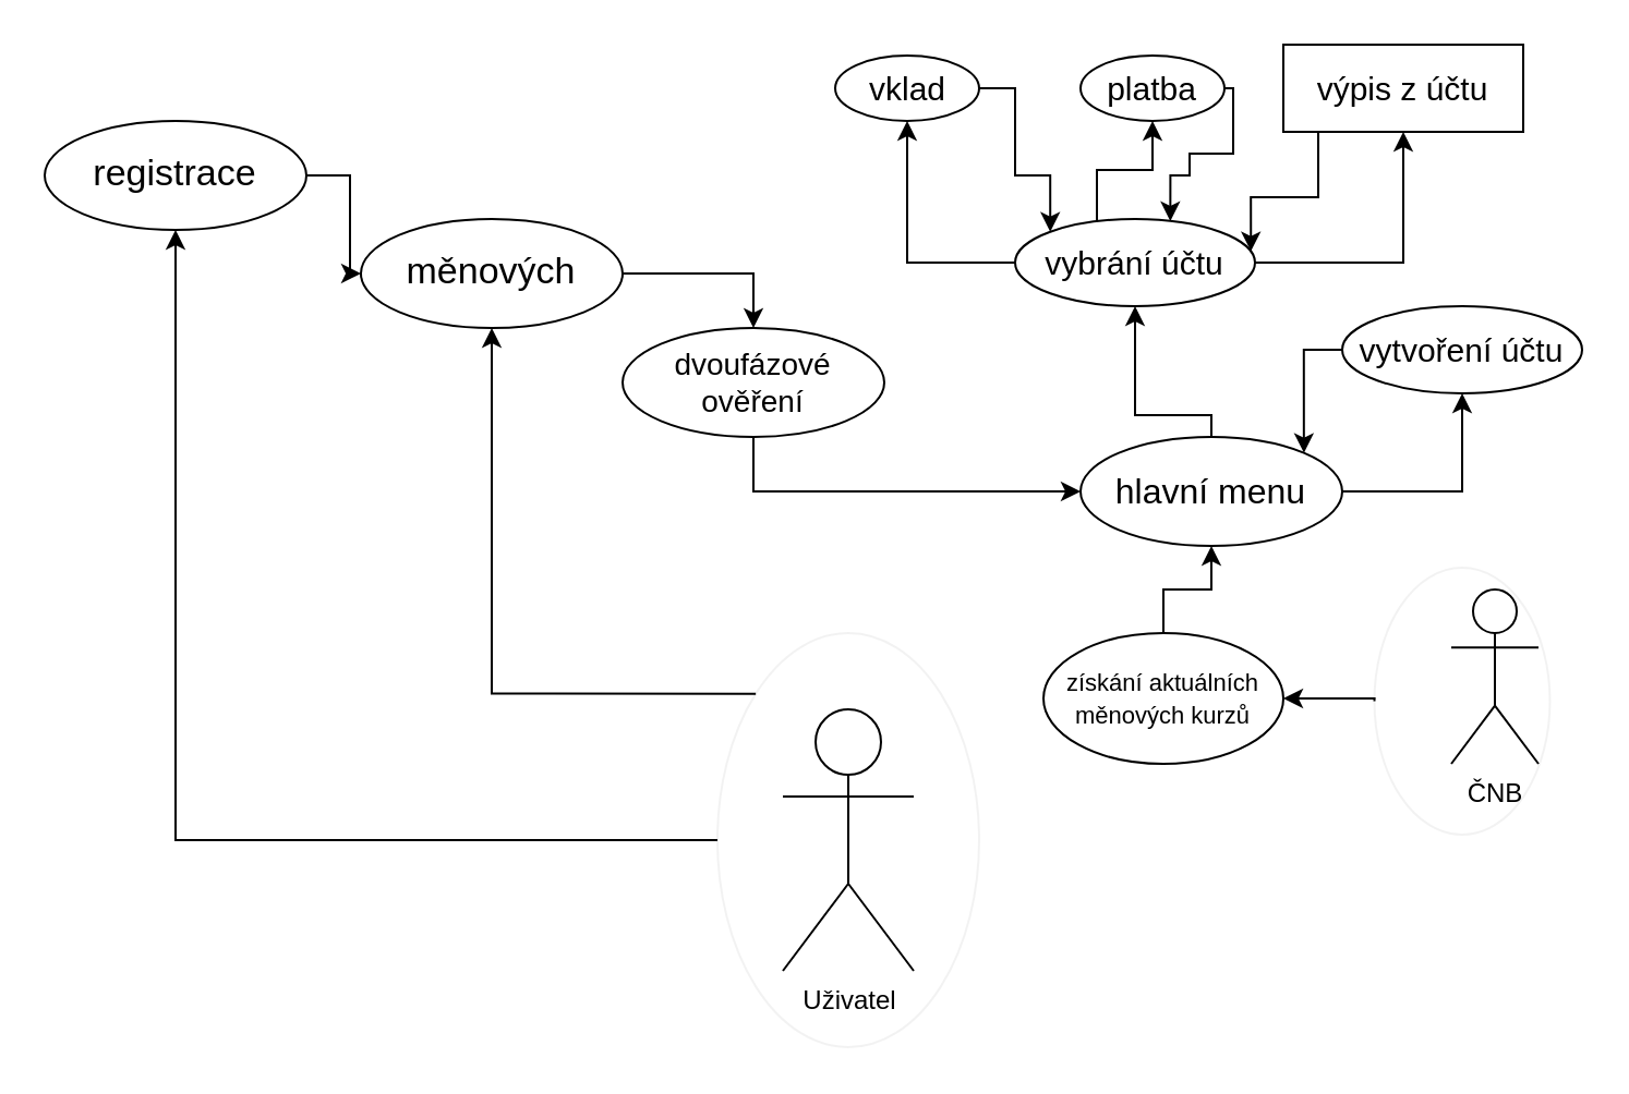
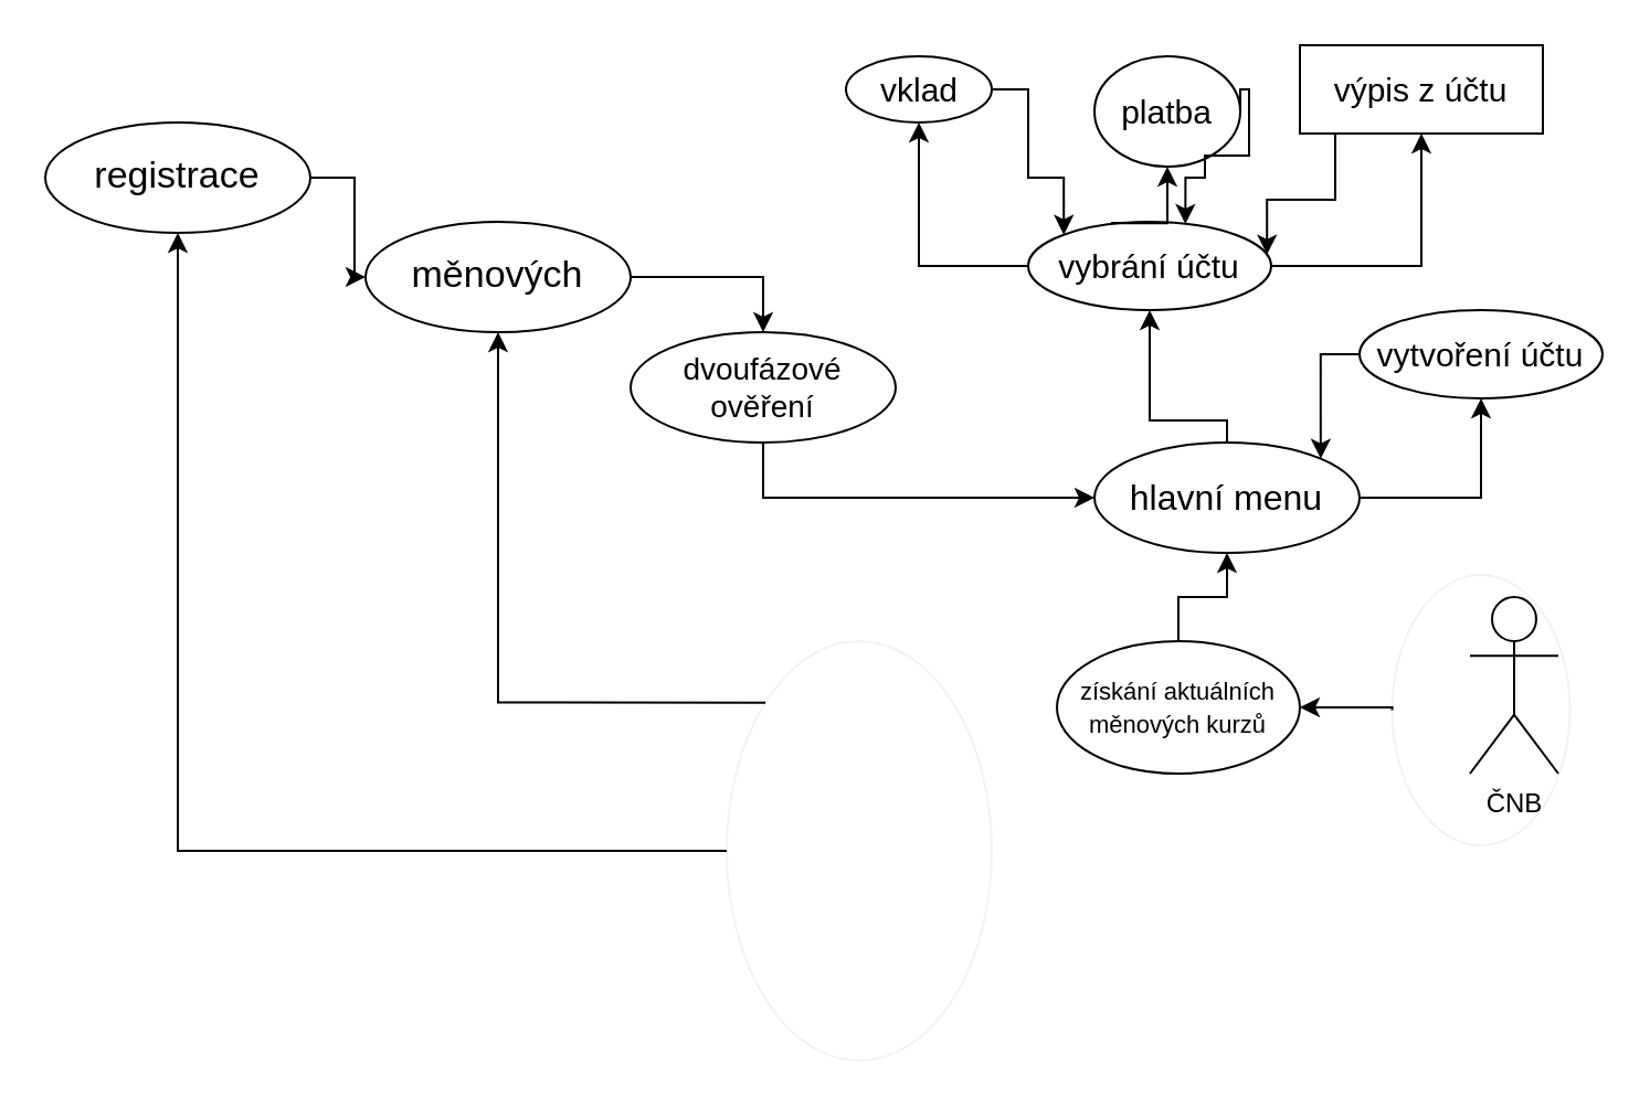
  <mxCell id="0" />
  <mxCell id="1" parent="0" />
  <mxCell id="2" style="edgeStyle=orthogonalEdgeStyle;rounded=0;orthogonalLoop=1;jettySize=auto;html=1;exitX=0;exitY=0;exitDx=0;exitDy=0;entryX=0.5;entryY=1;entryDx=0;entryDy=0;" parent="1" source="3" target="8" edge="1"><mxGeometry relative="1" as="geometry" /></mxCell>
  <mxCell id="3" value="" style="ellipse;whiteSpace=wrap;html=1;fillColor=none;opacity=5;" parent="1" vertex="1"><mxGeometry x="328.5" y="290" width="120" height="190" as="geometry" /></mxCell>
- <mxCell id="4" value="Uživatel" style="shape=umlActor;verticalLabelPosition=bottom;verticalAlign=top;html=1;outlineConnect=0;fillColor=none;" parent="1" vertex="1"><mxGeometry x="358.5" y="325" width="60" height="120" as="geometry" /></mxCell>
  <mxCell id="5" style="edgeStyle=orthogonalEdgeStyle;rounded=0;orthogonalLoop=1;jettySize=auto;html=1;exitX=1;exitY=0.5;exitDx=0;exitDy=0;entryX=0;entryY=0.5;entryDx=0;entryDy=0;" parent="1" source="6" target="8" edge="1"><mxGeometry relative="1" as="geometry" /></mxCell>
  <mxCell id="6" value="&lt;font style=&quot;font-size: 17px;&quot;&gt;registrace&lt;/font&gt;" style="ellipse;whiteSpace=wrap;html=1;fillColor=none;" parent="1" vertex="1"><mxGeometry x="20" y="55" width="120" height="50" as="geometry" /></mxCell>
  <mxCell id="7" style="edgeStyle=orthogonalEdgeStyle;rounded=0;orthogonalLoop=1;jettySize=auto;html=1;exitX=0.5;exitY=1;exitDx=0;exitDy=0;entryX=0;entryY=0.5;entryDx=0;entryDy=0;" parent="1" source="26" target="11" edge="1"><mxGeometry relative="1" as="geometry"><Array as="points"><mxPoint x="345" y="225" /></Array></mxGeometry></mxCell>
  <mxCell id="8" value="&lt;font style=&quot;font-size: 17px;&quot;&gt;měnových&lt;/font&gt;" style="ellipse;whiteSpace=wrap;html=1;fillColor=none;" parent="1" vertex="1"><mxGeometry x="165" y="100" width="120" height="50" as="geometry" /></mxCell>
  <mxCell id="9" style="edgeStyle=orthogonalEdgeStyle;rounded=0;orthogonalLoop=1;jettySize=auto;html=1;exitX=0.5;exitY=0;exitDx=0;exitDy=0;entryX=0.5;entryY=1;entryDx=0;entryDy=0;" parent="1" source="11" target="23" edge="1"><mxGeometry relative="1" as="geometry"><Array as="points"><mxPoint x="555" y="190" /><mxPoint x="520" y="190" /></Array></mxGeometry></mxCell>
  <mxCell id="10" style="edgeStyle=orthogonalEdgeStyle;rounded=0;orthogonalLoop=1;jettySize=auto;html=1;exitX=1;exitY=0.5;exitDx=0;exitDy=0;entryX=0.5;entryY=1;entryDx=0;entryDy=0;" parent="1" source="11" target="17" edge="1"><mxGeometry relative="1" as="geometry" /></mxCell>
  <mxCell id="11" value="&lt;font style=&quot;font-size: 16px;&quot;&gt;hlavní menu&lt;/font&gt;" style="ellipse;whiteSpace=wrap;html=1;fillColor=none;" parent="1" vertex="1"><mxGeometry x="495" y="200" width="120" height="50" as="geometry" /></mxCell>
  <mxCell id="12" style="edgeStyle=orthogonalEdgeStyle;rounded=0;orthogonalLoop=1;jettySize=auto;html=1;exitX=1;exitY=0.5;exitDx=0;exitDy=0;entryX=0;entryY=0;entryDx=0;entryDy=0;" parent="1" source="13" target="23" edge="1"><mxGeometry relative="1" as="geometry"><Array as="points"><mxPoint x="465" y="40" /><mxPoint x="465" y="80" /><mxPoint x="481" y="80" /></Array></mxGeometry></mxCell>
  <mxCell id="13" value="&lt;font style=&quot;font-size: 15px;&quot;&gt;vklad&lt;/font&gt;" style="ellipse;whiteSpace=wrap;html=1;fillColor=none;" parent="1" vertex="1"><mxGeometry x="382.5" y="25" width="66" height="30" as="geometry" /></mxCell>
  <mxCell id="14" style="edgeStyle=orthogonalEdgeStyle;rounded=0;orthogonalLoop=1;jettySize=auto;html=1;exitX=1;exitY=0.5;exitDx=0;exitDy=0;entryX=0.647;entryY=0.025;entryDx=0;entryDy=0;entryPerimeter=0;" parent="1" source="15" target="23" edge="1"><mxGeometry relative="1" as="geometry"><Array as="points"><mxPoint x="565" y="40" /><mxPoint x="565" y="70" /><mxPoint x="545" y="70" /><mxPoint x="545" y="80" /><mxPoint x="536" y="80" /></Array></mxGeometry></mxCell>
- <mxCell id="15" value="&lt;font style=&quot;font-size: 15px;&quot;&gt;platba&lt;/font&gt;" style="ellipse;whiteSpace=wrap;html=1;fillColor=none;" parent="1" vertex="1"><mxGeometry x="495" y="25" width="66" height="30" as="geometry" /></mxCell>
+ <mxCell id="15" value="&lt;font style=&quot;font-size: 15px;&quot;&gt;platba&lt;/font&gt;" style="ellipse;whiteSpace=wrap;html=1;fillColor=none;" parent="1" vertex="1"><mxGeometry x="495" y="25" width="66" height="50" as="geometry" /></mxCell>
  <mxCell id="16" style="edgeStyle=orthogonalEdgeStyle;rounded=0;orthogonalLoop=1;jettySize=auto;html=1;exitX=0;exitY=0.5;exitDx=0;exitDy=0;entryX=1;entryY=0;entryDx=0;entryDy=0;" parent="1" source="17" target="11" edge="1"><mxGeometry relative="1" as="geometry"><Array as="points"><mxPoint x="597" y="160" /></Array></mxGeometry></mxCell>
  <mxCell id="17" value="&lt;font style=&quot;font-size: 15px;&quot;&gt;vytvoření účtu&lt;/font&gt;" style="ellipse;whiteSpace=wrap;html=1;fillColor=none;" parent="1" vertex="1"><mxGeometry x="615" y="140" width="110" height="40" as="geometry" /></mxCell>
  <mxCell id="18" style="edgeStyle=orthogonalEdgeStyle;rounded=0;orthogonalLoop=1;jettySize=auto;html=1;exitX=0;exitY=1;exitDx=0;exitDy=0;entryX=0.983;entryY=0.37;entryDx=0;entryDy=0;entryPerimeter=0;" parent="1" source="19" target="23" edge="1"><mxGeometry relative="1" as="geometry"><Array as="points"><mxPoint x="604" y="90" /><mxPoint x="573" y="90" /></Array></mxGeometry></mxCell>
  <mxCell id="19" value="&lt;font style=&quot;font-size: 15px;&quot;&gt;výpis z účtu&lt;/font&gt;" style="whiteSpace=wrap;html=1;fillColor=none;rounded=0;" parent="1" vertex="1"><mxGeometry x="588" y="20" width="110" height="40" as="geometry" /></mxCell>
  <mxCell id="20" style="edgeStyle=orthogonalEdgeStyle;rounded=0;orthogonalLoop=1;jettySize=auto;html=1;exitX=0;exitY=0.5;exitDx=0;exitDy=0;entryX=0.5;entryY=1;entryDx=0;entryDy=0;" parent="1" source="23" target="13" edge="1"><mxGeometry relative="1" as="geometry" /></mxCell>
  <mxCell id="21" style="edgeStyle=orthogonalEdgeStyle;rounded=0;orthogonalLoop=1;jettySize=auto;html=1;exitX=0.341;exitY=0.014;exitDx=0;exitDy=0;entryX=0.5;entryY=1;entryDx=0;entryDy=0;exitPerimeter=0;" parent="1" source="23" target="15" edge="1"><mxGeometry relative="1" as="geometry" /></mxCell>
  <mxCell id="22" style="edgeStyle=orthogonalEdgeStyle;rounded=0;orthogonalLoop=1;jettySize=auto;html=1;exitX=1;exitY=0.5;exitDx=0;exitDy=0;entryX=0.5;entryY=1;entryDx=0;entryDy=0;" parent="1" source="23" target="19" edge="1"><mxGeometry relative="1" as="geometry" /></mxCell>
  <mxCell id="23" value="&lt;font style=&quot;font-size: 15px;&quot;&gt;vybrání účtu&lt;/font&gt;" style="ellipse;whiteSpace=wrap;html=1;fillColor=none;" parent="1" vertex="1"><mxGeometry x="465" y="100" width="110" height="40" as="geometry" /></mxCell>
  <mxCell id="24" style="edgeStyle=orthogonalEdgeStyle;rounded=0;orthogonalLoop=1;jettySize=auto;html=1;exitX=0;exitY=0.5;exitDx=0;exitDy=0;entryX=0.5;entryY=1;entryDx=0;entryDy=0;" parent="1" source="3" target="6" edge="1"><mxGeometry relative="1" as="geometry" /></mxCell>
  <mxCell id="25" value="" style="edgeStyle=orthogonalEdgeStyle;rounded=0;orthogonalLoop=1;jettySize=auto;html=1;exitX=1;exitY=0.5;exitDx=0;exitDy=0;entryX=0.5;entryY=0;entryDx=0;entryDy=0;" parent="1" source="8" target="26" edge="1"><mxGeometry relative="1" as="geometry"><Array as="points"><mxPoint x="345" y="125" /></Array><mxPoint x="285" y="125" as="sourcePoint" /><mxPoint x="495" y="225" as="targetPoint" /></mxGeometry></mxCell>
  <mxCell id="26" value="&lt;font style=&quot;font-size: 14px;&quot;&gt;dvoufázové ověření&lt;/font&gt;" style="ellipse;whiteSpace=wrap;html=1;fillColor=none;" parent="1" vertex="1"><mxGeometry x="285" y="150" width="120" height="50" as="geometry" /></mxCell>
  <mxCell id="27" value="ČNB" style="shape=umlActor;verticalLabelPosition=bottom;verticalAlign=top;html=1;outlineConnect=0;fillColor=none;" parent="1" vertex="1"><mxGeometry x="665" y="270" width="40" height="80" as="geometry" /></mxCell>
  <mxCell id="28" value="" style="edgeStyle=orthogonalEdgeStyle;rounded=0;orthogonalLoop=1;jettySize=auto;html=1;exitX=0;exitY=0.5;exitDx=0;exitDy=0;entryX=1;entryY=0.5;entryDx=0;entryDy=0;" edge="1" parent="1" source="29" target="31"><mxGeometry relative="1" as="geometry"><Array as="points"><mxPoint x="630" y="320" /></Array></mxGeometry></mxCell>
  <mxCell id="29" value="" style="ellipse;whiteSpace=wrap;html=1;fillColor=none;opacity=5;" parent="1" vertex="1"><mxGeometry x="629.75" y="260" width="80.5" height="122.5" as="geometry" /></mxCell>
  <mxCell id="30" style="edgeStyle=orthogonalEdgeStyle;rounded=0;orthogonalLoop=1;jettySize=auto;html=1;exitX=0.5;exitY=0;exitDx=0;exitDy=0;entryX=0.5;entryY=1;entryDx=0;entryDy=0;" edge="1" parent="1" source="31" target="11"><mxGeometry relative="1" as="geometry"><Array as="points"><mxPoint x="533" y="270" /><mxPoint x="555" y="270" /></Array></mxGeometry></mxCell>
  <mxCell id="31" value="&lt;font style=&quot;font-size: 11px;&quot;&gt;získání aktuálních měnových kurzů&lt;/font&gt;" style="ellipse;whiteSpace=wrap;html=1;fillColor=none;" vertex="1" parent="1"><mxGeometry x="478" y="290" width="110" height="60" as="geometry" /></mxCell>
